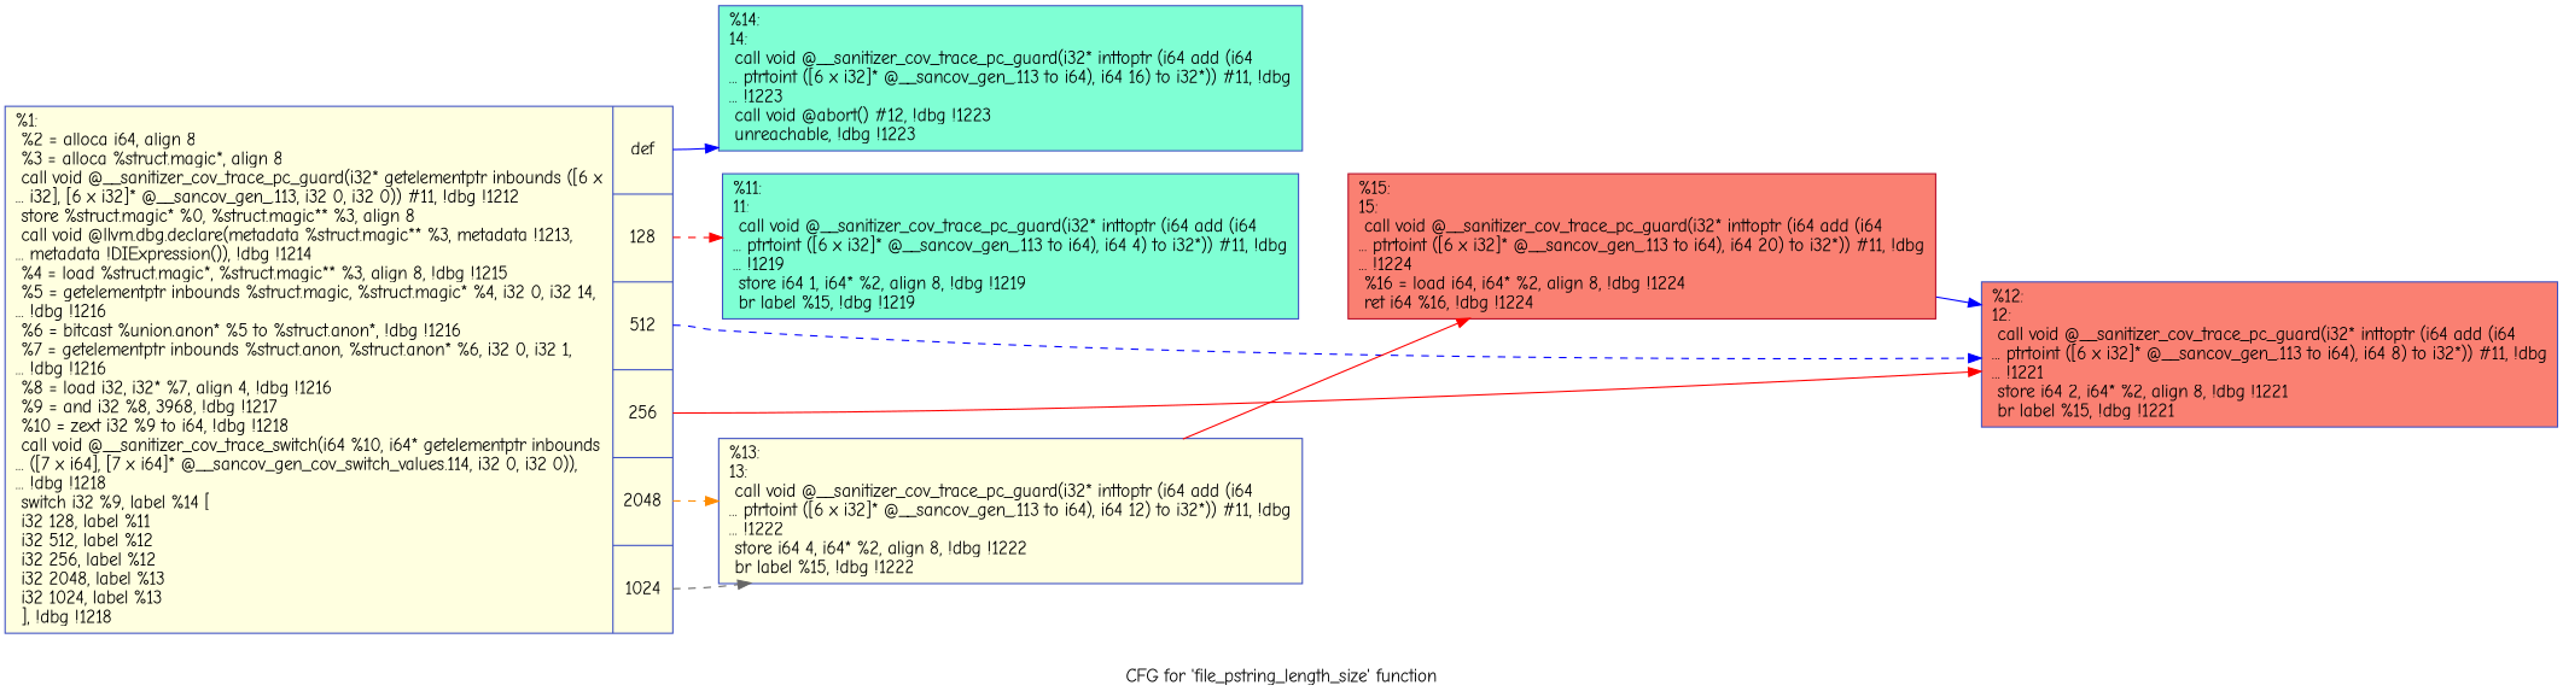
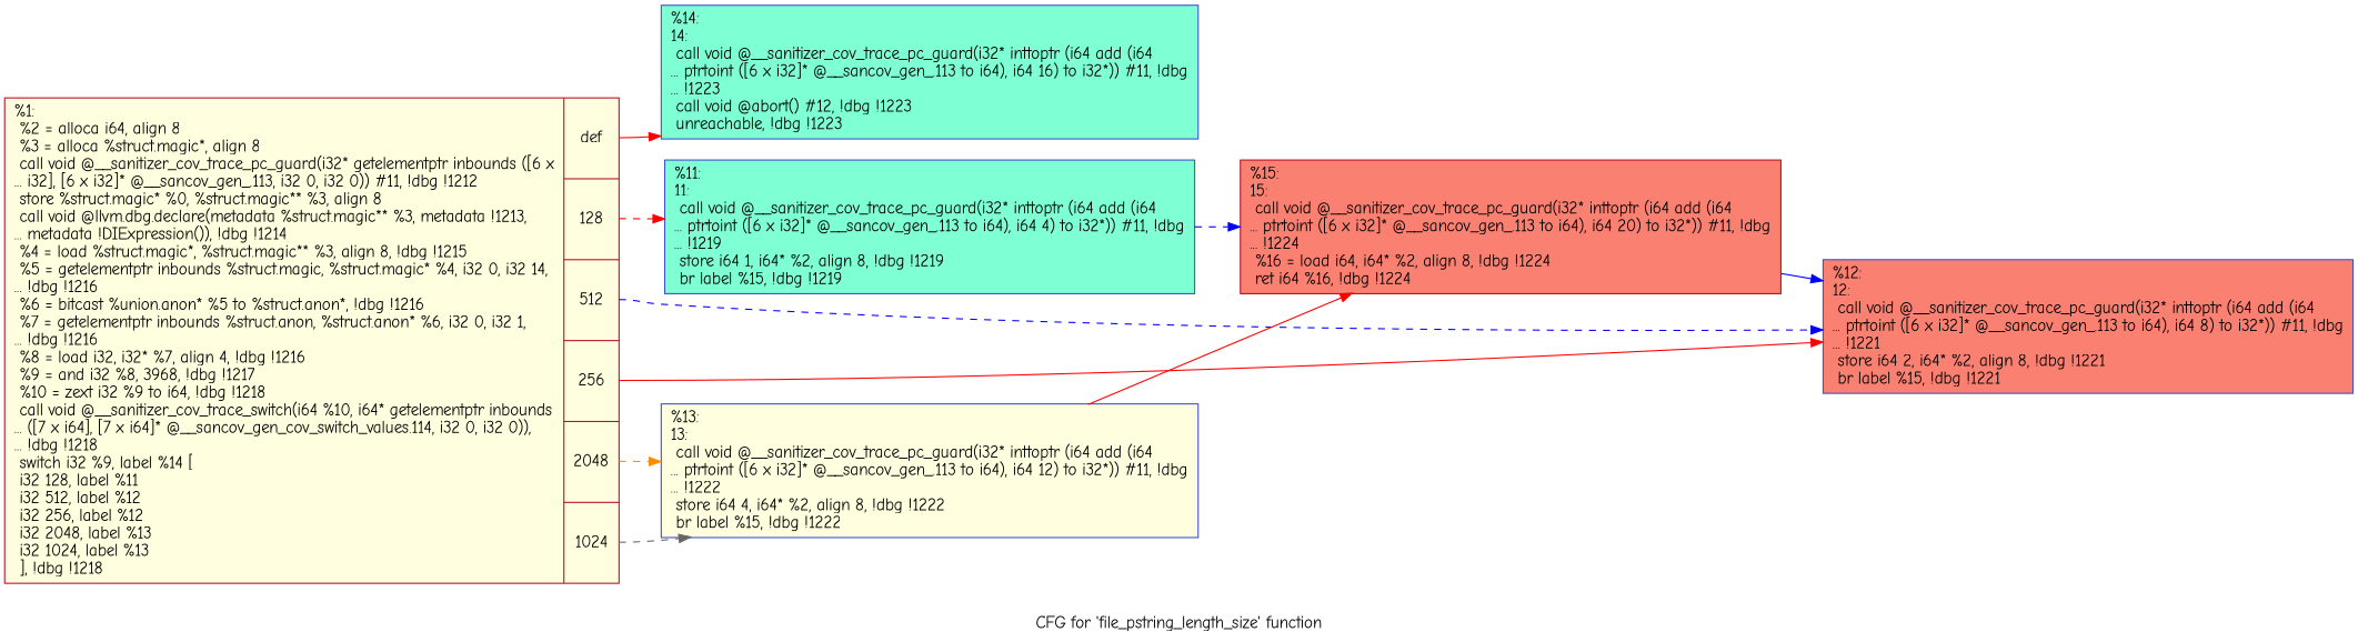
  digraph {
    fontname="Comic Neue"
    label="CFG for 'file_pstring_length_size' function"
    rankdir=LR
    node [color="#3d50c3ff" fillcolor=lightyellow fontname="Comic Neue" shape=record style=filled]
    edge [color=red fontname="Comic Neue" style=dashed]
-   n1 [label="{%1:\l  %2 = alloca i64, align 8\l  %3 = alloca %struct.magic*, align 8\l  call void @__sanitizer_cov_trace_pc_guard(i32* getelementptr inbounds ([6 x\l... i32], [6 x i32]* @__sancov_gen_.113, i32 0, i32 0)) #11, !dbg !1212\l  store %struct.magic* %0, %struct.magic** %3, align 8\l  call void @llvm.dbg.declare(metadata %struct.magic** %3, metadata !1213,\l... metadata !DIExpression()), !dbg !1214\l  %4 = load %struct.magic*, %struct.magic** %3, align 8, !dbg !1215\l  %5 = getelementptr inbounds %struct.magic, %struct.magic* %4, i32 0, i32 14,\l... !dbg !1216\l  %6 = bitcast %union.anon* %5 to %struct.anon*, !dbg !1216\l  %7 = getelementptr inbounds %struct.anon, %struct.anon* %6, i32 0, i32 1,\l... !dbg !1216\l  %8 = load i32, i32* %7, align 4, !dbg !1216\l  %9 = and i32 %8, 3968, !dbg !1217\l  %10 = zext i32 %9 to i64, !dbg !1218\l  call void @__sanitizer_cov_trace_switch(i64 %10, i64* getelementptr inbounds\l... ([7 x i64], [7 x i64]* @__sancov_gen_cov_switch_values.114, i32 0, i32 0)),\l... !dbg !1218\l  switch i32 %9, label %14 [\l    i32 128, label %11\l    i32 512, label %12\l    i32 256, label %12\l    i32 2048, label %13\l    i32 1024, label %13\l  ], !dbg !1218\l|{<s0>def|<s1>128|<s2>512|<s3>256|<s4>2048|<s5>1024}}"]
+   n1 [color="#b70d28ff" label="{%1:\l  %2 = alloca i64, align 8\l  %3 = alloca %struct.magic*, align 8\l  call void @__sanitizer_cov_trace_pc_guard(i32* getelementptr inbounds ([6 x\l... i32], [6 x i32]* @__sancov_gen_.113, i32 0, i32 0)) #11, !dbg !1212\l  store %struct.magic* %0, %struct.magic** %3, align 8\l  call void @llvm.dbg.declare(metadata %struct.magic** %3, metadata !1213,\l... metadata !DIExpression()), !dbg !1214\l  %4 = load %struct.magic*, %struct.magic** %3, align 8, !dbg !1215\l  %5 = getelementptr inbounds %struct.magic, %struct.magic* %4, i32 0, i32 14,\l... !dbg !1216\l  %6 = bitcast %union.anon* %5 to %struct.anon*, !dbg !1216\l  %7 = getelementptr inbounds %struct.anon, %struct.anon* %6, i32 0, i32 1,\l... !dbg !1216\l  %8 = load i32, i32* %7, align 4, !dbg !1216\l  %9 = and i32 %8, 3968, !dbg !1217\l  %10 = zext i32 %9 to i64, !dbg !1218\l  call void @__sanitizer_cov_trace_switch(i64 %10, i64* getelementptr inbounds\l... ([7 x i64], [7 x i64]* @__sancov_gen_cov_switch_values.114, i32 0, i32 0)),\l... !dbg !1218\l  switch i32 %9, label %14 [\l    i32 128, label %11\l    i32 512, label %12\l    i32 256, label %12\l    i32 2048, label %13\l    i32 1024, label %13\l  ], !dbg !1218\l|{<s0>def|<s1>128|<s2>512|<s3>256|<s4>2048|<s5>1024}}"]
    n2 [fillcolor=aquamarine label="{%14:\l14:                                               \l  call void @__sanitizer_cov_trace_pc_guard(i32* inttoptr (i64 add (i64\l... ptrtoint ([6 x i32]* @__sancov_gen_.113 to i64), i64 16) to i32*)) #11, !dbg\l... !1223\l  call void @abort() #12, !dbg !1223\l  unreachable, !dbg !1223\l}"]
    n3 [fillcolor=aquamarine label="{%11:\l11:                                               \l  call void @__sanitizer_cov_trace_pc_guard(i32* inttoptr (i64 add (i64\l... ptrtoint ([6 x i32]* @__sancov_gen_.113 to i64), i64 4) to i32*)) #11, !dbg\l... !1219\l  store i64 1, i64* %2, align 8, !dbg !1219\l  br label %15, !dbg !1219\l}"]
    n4 [fillcolor=salmon label="{%12:\l12:                                               \l  call void @__sanitizer_cov_trace_pc_guard(i32* inttoptr (i64 add (i64\l... ptrtoint ([6 x i32]* @__sancov_gen_.113 to i64), i64 8) to i32*)) #11, !dbg\l... !1221\l  store i64 2, i64* %2, align 8, !dbg !1221\l  br label %15, !dbg !1221\l}"]
    n5 [label="{%13:\l13:                                               \l  call void @__sanitizer_cov_trace_pc_guard(i32* inttoptr (i64 add (i64\l... ptrtoint ([6 x i32]* @__sancov_gen_.113 to i64), i64 12) to i32*)) #11, !dbg\l... !1222\l  store i64 4, i64* %2, align 8, !dbg !1222\l  br label %15, !dbg !1222\l}"]
    n6 [color="#b70d28ff" fillcolor=salmon label="{%15:\l15:                                               \l  call void @__sanitizer_cov_trace_pc_guard(i32* inttoptr (i64 add (i64\l... ptrtoint ([6 x i32]* @__sancov_gen_.113 to i64), i64 20) to i32*)) #11, !dbg\l... !1224\l  %16 = load i64, i64* %2, align 8, !dbg !1224\l  ret i64 %16, !dbg !1224\l}"]
-   n1 -> n2 [color=blue style=solid tailport=s0]
+   n1 -> n2 [style=solid tailport=s0]
    n1 -> n3 [tailport=s1]
    n1 -> n4 [color=blue tailport=s2]
    n1 -> n4 [style=solid tailport=s3]
    n1 -> n5 [color=darkorange tailport=s4]
    n1 -> n5 [color=gray40 tailport=s5]
+   n3 -> n6 [color=blue]
    n5 -> n6 [style=solid]
    n6 -> n4 [color=blue style=solid]
  }
